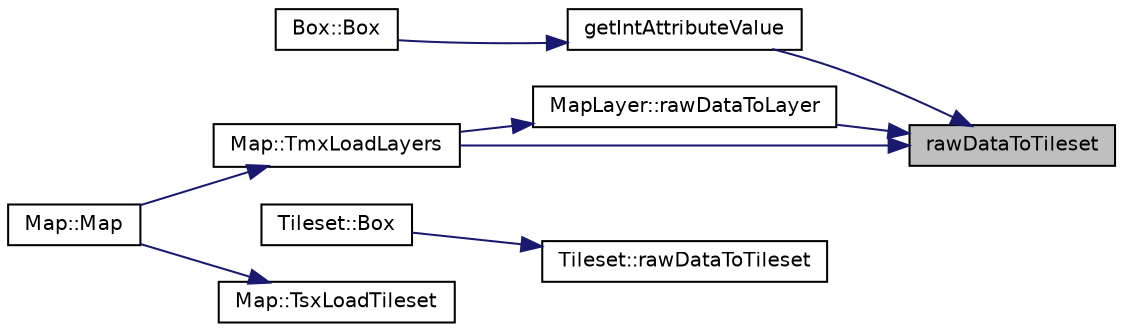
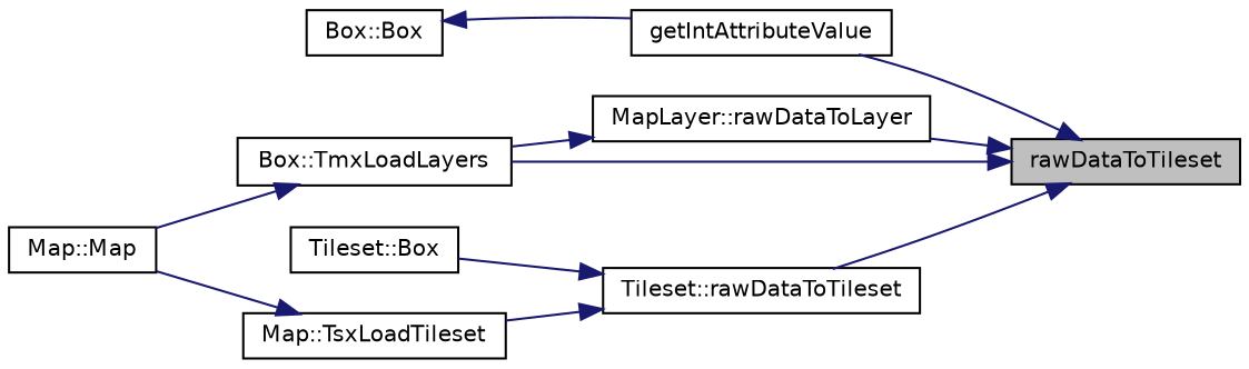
  digraph {
    rankdir=RL
    node [color=black fontname=Helvetica fontsize=10 shape=record]
    edge [color=midnightblue dir=back fontname=Helvetica fontsize=10 labelfontname=Helvetica labelfontsize=10 style=solid]
    n1 [fillcolor=grey75 fontcolor=black height=0.2 label=rawDataToTileset style=filled width=0.4]
    n2 [height=0.2 label=getIntAttributeValue width=0.4]
    n3 [height=0.2 label="MapLayer::rawDataToLayer" width=0.4]
-   n4 [height=0.2 label="Map::TmxLoadLayers" width=0.4]
+   n4 [height=0.2 label="Box::TmxLoadLayers" width=0.4]
    n5 [height=0.2 label="Tileset::rawDataToTileset" width=0.4]
    n6 [height=0.2 label="Box::Box" width=0.4]
    n7 [height=0.2 label="Map::Map" width=0.4]
    n8 [height=0.2 label="Tileset::Box" width=0.4]
    n9 [height=0.2 label="Map::TsxLoadTileset" width=0.4]
    n1 -> n2
    n1 -> n3
    n1 -> n4
-   n2 -> n6
+   n1 -> n5
+   n6 -> n2
    n3 -> n4
    n4 -> n7
    n5 -> n8
+   n5 -> n9
    n9 -> n7
  }
